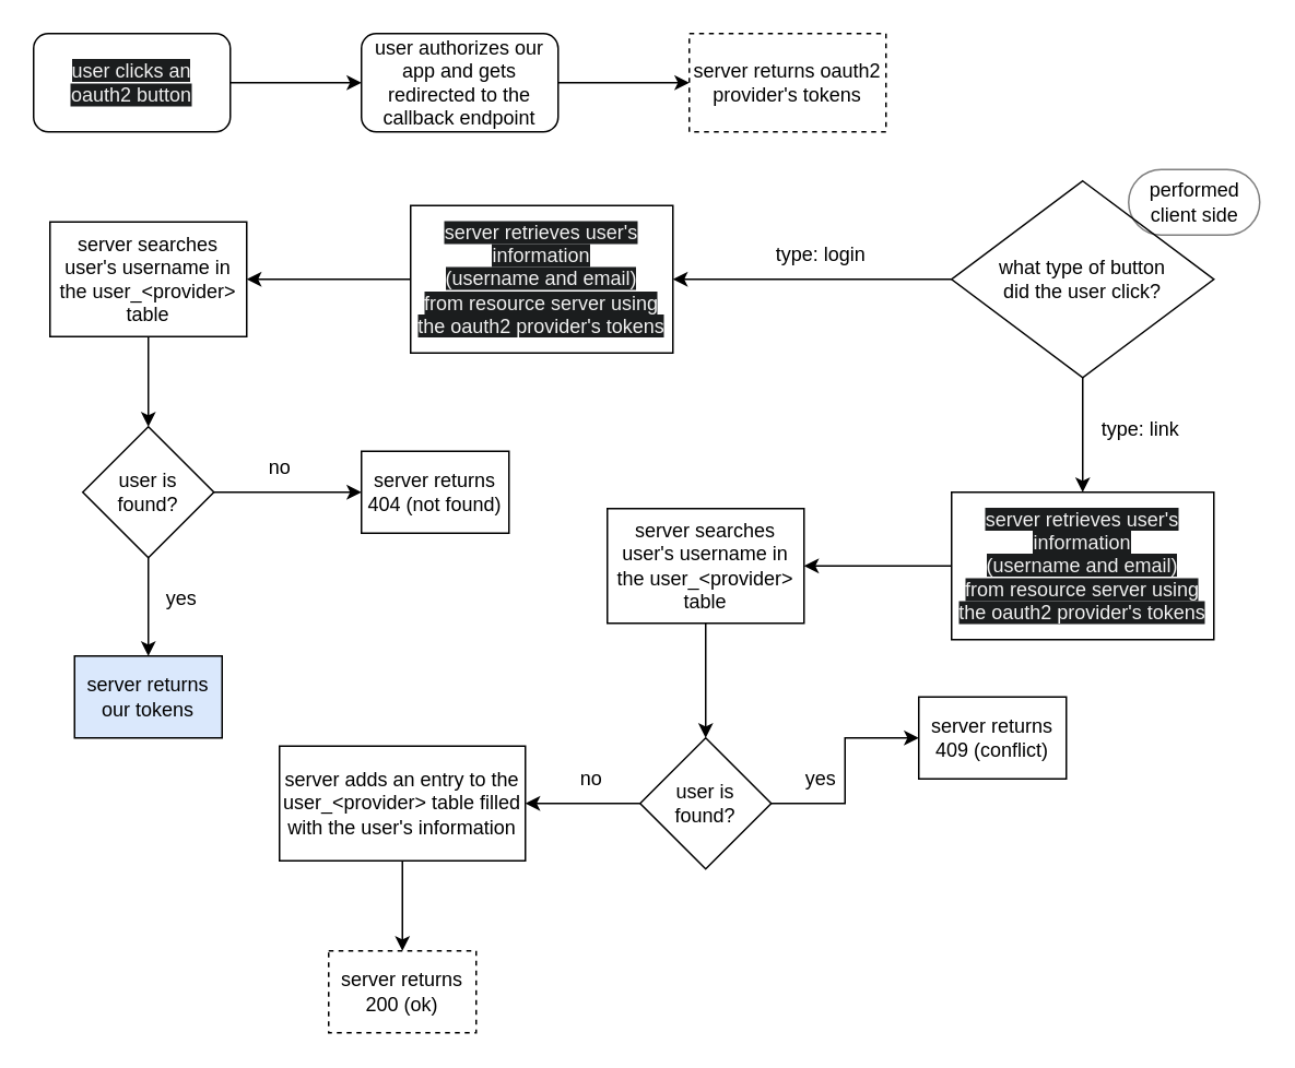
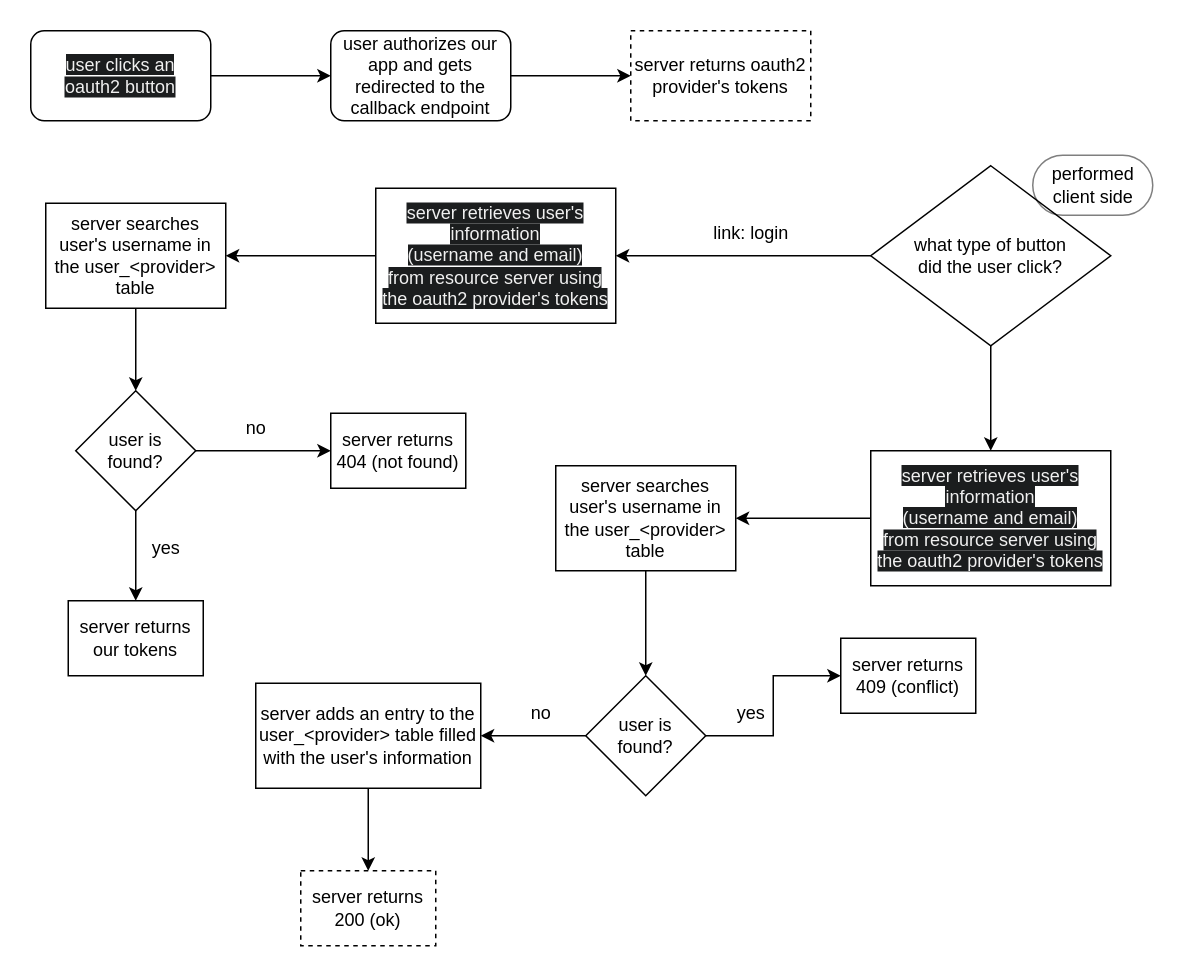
  <mxCell id="0" />
  <mxCell id="1" parent="0" />
  <mxCell id="2" value="" style="edgeStyle=orthogonalEdgeStyle;rounded=0;orthogonalLoop=1;jettySize=auto;html=1;" edge="1" parent="1" source="3" target="6"><mxGeometry relative="1" as="geometry" /></mxCell>
  <mxCell id="3" value="user authorizes our app and gets redirected to the callback endpoint" style="rounded=1;whiteSpace=wrap;html=1;" parent="1" vertex="1"><mxGeometry x="220" y="20" width="120" height="60" as="geometry" /></mxCell>
  <mxCell id="4" value="" style="edgeStyle=orthogonalEdgeStyle;rounded=0;orthogonalLoop=1;jettySize=auto;html=1;" edge="1" parent="1" source="5" target="3"><mxGeometry relative="1" as="geometry" /></mxCell>
  <mxCell id="5" value="&lt;span style=&quot;color: rgb(240, 240, 240); font-family: Helvetica; font-size: 12px; font-style: normal; font-variant-ligatures: normal; font-variant-caps: normal; font-weight: 400; letter-spacing: normal; orphans: 2; text-align: center; text-indent: 0px; text-transform: none; widows: 2; word-spacing: 0px; -webkit-text-stroke-width: 0px; background-color: rgb(27, 29, 30); text-decoration-thickness: initial; text-decoration-style: initial; text-decoration-color: initial; float: none; display: inline !important;&quot;&gt;user clicks an&lt;br&gt;oauth2 button&lt;/span&gt;" style="rounded=1;whiteSpace=wrap;html=1;" parent="1" vertex="1"><mxGeometry x="20" y="20" width="120" height="60" as="geometry" /></mxCell>
  <mxCell id="6" value="server returns oauth2 provider's tokens" style="rounded=0;whiteSpace=wrap;html=1;dashed=1;" parent="1" vertex="1"><mxGeometry x="420" y="20" width="120" height="60" as="geometry" /></mxCell>
  <mxCell id="7" style="edgeStyle=orthogonalEdgeStyle;rounded=0;orthogonalLoop=1;jettySize=auto;html=1;entryX=1;entryY=0.5;entryDx=0;entryDy=0;" edge="1" parent="1" source="9" target="11"><mxGeometry relative="1" as="geometry" /></mxCell>
  <mxCell id="8" value="" style="edgeStyle=orthogonalEdgeStyle;rounded=0;orthogonalLoop=1;jettySize=auto;html=1;" edge="1" parent="1" source="9" target="22"><mxGeometry relative="1" as="geometry" /></mxCell>
  <mxCell id="9" value="what type of button&lt;br&gt;did the user click?" style="rhombus;whiteSpace=wrap;html=1;" parent="1" vertex="1"><mxGeometry x="580" y="110" width="160" height="120" as="geometry" /></mxCell>
  <mxCell id="10" value="" style="edgeStyle=orthogonalEdgeStyle;rounded=0;orthogonalLoop=1;jettySize=auto;html=1;" edge="1" parent="1" source="11" target="14"><mxGeometry relative="1" as="geometry" /></mxCell>
  <mxCell id="11" value="&lt;span style=&quot;color: rgb(240, 240, 240); font-family: Helvetica; font-size: 12px; font-style: normal; font-variant-ligatures: normal; font-variant-caps: normal; font-weight: 400; letter-spacing: normal; orphans: 2; text-align: center; text-indent: 0px; text-transform: none; widows: 2; word-spacing: 0px; -webkit-text-stroke-width: 0px; background-color: rgb(27, 29, 30); text-decoration-thickness: initial; text-decoration-style: initial; text-decoration-color: initial; float: none; display: inline !important;&quot;&gt;server retrieves user's information&lt;br&gt;(username and email)&lt;br&gt;from resource server using the oauth2 provider's tokens&lt;/span&gt;" style="rounded=0;whiteSpace=wrap;html=1;" parent="1" vertex="1"><mxGeometry x="250" y="125" width="160" height="90" as="geometry" /></mxCell>
- <mxCell id="12" value="type: login" style="text;html=1;align=center;verticalAlign=middle;resizable=0;points=[];autosize=1;strokeColor=none;fillColor=none;" vertex="1" parent="1"><mxGeometry x="460" y="140" width="80" height="30" as="geometry" /></mxCell>
+ <mxCell id="12" value="link: login" style="text;html=1;align=center;verticalAlign=middle;resizable=0;points=[];autosize=1;strokeColor=none;fillColor=none;" vertex="1" parent="1"><mxGeometry x="460" y="140" width="80" height="30" as="geometry" /></mxCell>
  <mxCell id="13" value="" style="edgeStyle=orthogonalEdgeStyle;rounded=0;orthogonalLoop=1;jettySize=auto;html=1;" edge="1" parent="1" source="14" target="17"><mxGeometry relative="1" as="geometry" /></mxCell>
  <mxCell id="14" value="server searches user's username in the user_&amp;lt;provider&amp;gt; table" style="rounded=0;whiteSpace=wrap;html=1;" vertex="1" parent="1"><mxGeometry x="30" y="135" width="120" height="70" as="geometry" /></mxCell>
  <mxCell id="15" value="" style="edgeStyle=orthogonalEdgeStyle;rounded=0;orthogonalLoop=1;jettySize=auto;html=1;" edge="1" parent="1" source="17" target="18"><mxGeometry relative="1" as="geometry" /></mxCell>
  <mxCell id="16" value="" style="edgeStyle=orthogonalEdgeStyle;rounded=0;orthogonalLoop=1;jettySize=auto;html=1;" edge="1" parent="1" source="17" target="20"><mxGeometry relative="1" as="geometry" /></mxCell>
  <mxCell id="17" value="user is&lt;br&gt;found?" style="rhombus;whiteSpace=wrap;html=1;" vertex="1" parent="1"><mxGeometry x="50" y="260" width="80" height="80" as="geometry" /></mxCell>
  <mxCell id="18" value="server returns&lt;br&gt;404 (not found)" style="rounded=0;whiteSpace=wrap;html=1;" vertex="1" parent="1"><mxGeometry x="220" y="275" width="90" height="50" as="geometry" /></mxCell>
  <mxCell id="19" value="no" style="text;html=1;align=center;verticalAlign=middle;resizable=0;points=[];autosize=1;strokeColor=none;fillColor=none;" vertex="1" parent="1"><mxGeometry x="150" y="270" width="40" height="30" as="geometry" /></mxCell>
- <mxCell id="20" value="server returns&lt;br&gt;our tokens" style="rounded=0;whiteSpace=wrap;html=1;fillColor=#dae8fc;" vertex="1" parent="1"><mxGeometry x="45" y="400" width="90" height="50" as="geometry" /></mxCell>
+ <mxCell id="20" value="server returns&lt;br&gt;our tokens" style="rounded=0;whiteSpace=wrap;html=1;" vertex="1" parent="1"><mxGeometry x="45" y="400" width="90" height="50" as="geometry" /></mxCell>
  <mxCell id="21" value="" style="edgeStyle=orthogonalEdgeStyle;rounded=0;orthogonalLoop=1;jettySize=auto;html=1;" edge="1" parent="1" source="22" target="25"><mxGeometry relative="1" as="geometry" /></mxCell>
  <mxCell id="22" value="&lt;span style=&quot;color: rgb(240, 240, 240); font-family: Helvetica; font-size: 12px; font-style: normal; font-variant-ligatures: normal; font-variant-caps: normal; font-weight: 400; letter-spacing: normal; orphans: 2; text-align: center; text-indent: 0px; text-transform: none; widows: 2; word-spacing: 0px; -webkit-text-stroke-width: 0px; background-color: rgb(27, 29, 30); text-decoration-thickness: initial; text-decoration-style: initial; text-decoration-color: initial; float: none; display: inline !important;&quot;&gt;server retrieves user's information&lt;br&gt;(username and email)&lt;br&gt;from resource server using the oauth2 provider's tokens&lt;/span&gt;" style="rounded=0;whiteSpace=wrap;html=1;" vertex="1" parent="1"><mxGeometry x="580" y="300" width="160" height="90" as="geometry" /></mxCell>
- <mxCell id="23" value="type: link" style="text;html=1;align=center;verticalAlign=middle;resizable=0;points=[];autosize=1;strokeColor=none;fillColor=none;" vertex="1" parent="1"><mxGeometry x="660" y="247" width="70" height="30" as="geometry" /></mxCell>
  <mxCell id="24" value="" style="edgeStyle=orthogonalEdgeStyle;rounded=0;orthogonalLoop=1;jettySize=auto;html=1;" edge="1" parent="1" source="25" target="28"><mxGeometry relative="1" as="geometry" /></mxCell>
  <mxCell id="25" value="server searches user's username in the user_&amp;lt;provider&amp;gt; table" style="rounded=0;whiteSpace=wrap;html=1;" vertex="1" parent="1"><mxGeometry x="370" y="310" width="120" height="70" as="geometry" /></mxCell>
  <mxCell id="26" value="" style="edgeStyle=orthogonalEdgeStyle;rounded=0;orthogonalLoop=1;jettySize=auto;html=1;" edge="1" parent="1" source="28" target="29"><mxGeometry relative="1" as="geometry" /></mxCell>
  <mxCell id="27" value="" style="edgeStyle=orthogonalEdgeStyle;rounded=0;orthogonalLoop=1;jettySize=auto;html=1;" edge="1" parent="1" source="28" target="33"><mxGeometry relative="1" as="geometry" /></mxCell>
  <mxCell id="28" value="user is&lt;br&gt;found?" style="rhombus;whiteSpace=wrap;html=1;" vertex="1" parent="1"><mxGeometry x="390" y="450" width="80" height="80" as="geometry" /></mxCell>
  <mxCell id="29" value="server returns&lt;br&gt;409 (conflict)" style="rounded=0;whiteSpace=wrap;html=1;" vertex="1" parent="1"><mxGeometry x="560" y="425" width="90" height="50" as="geometry" /></mxCell>
  <mxCell id="30" value="yes" style="text;html=1;align=center;verticalAlign=middle;resizable=0;points=[];autosize=1;strokeColor=none;fillColor=none;" vertex="1" parent="1"><mxGeometry x="90" y="350" width="40" height="30" as="geometry" /></mxCell>
  <mxCell id="31" value="yes" style="text;html=1;align=center;verticalAlign=middle;resizable=0;points=[];autosize=1;strokeColor=none;fillColor=none;" vertex="1" parent="1"><mxGeometry x="480" y="460" width="40" height="30" as="geometry" /></mxCell>
  <mxCell id="32" value="" style="edgeStyle=orthogonalEdgeStyle;rounded=0;orthogonalLoop=1;jettySize=auto;html=1;" edge="1" parent="1" source="33" target="36"><mxGeometry relative="1" as="geometry" /></mxCell>
  <mxCell id="33" value="server adds an entry to the user_&amp;lt;provider&amp;gt; table filled with the user's information" style="rounded=0;whiteSpace=wrap;html=1;" vertex="1" parent="1"><mxGeometry x="170" y="455" width="150" height="70" as="geometry" /></mxCell>
  <mxCell id="34" value="no" style="text;html=1;align=center;verticalAlign=middle;resizable=0;points=[];autosize=1;strokeColor=none;fillColor=none;" vertex="1" parent="1"><mxGeometry x="340" y="460" width="40" height="30" as="geometry" /></mxCell>
  <mxCell id="35" value="performed&lt;br&gt;client side" style="text;html=1;align=center;verticalAlign=middle;resizable=0;points=[];autosize=1;strokeColor=default;fillColor=none;rounded=1;arcSize=50;shadow=0;glass=0;opacity=50;" vertex="1" parent="1"><mxGeometry x="688" y="103" width="80" height="40" as="geometry" /></mxCell>
  <mxCell id="36" value="server returns&lt;br&gt;200 (ok)" style="rounded=0;whiteSpace=wrap;html=1;dashed=1;" vertex="1" parent="1"><mxGeometry x="200" y="580" width="90" height="50" as="geometry" /></mxCell>
